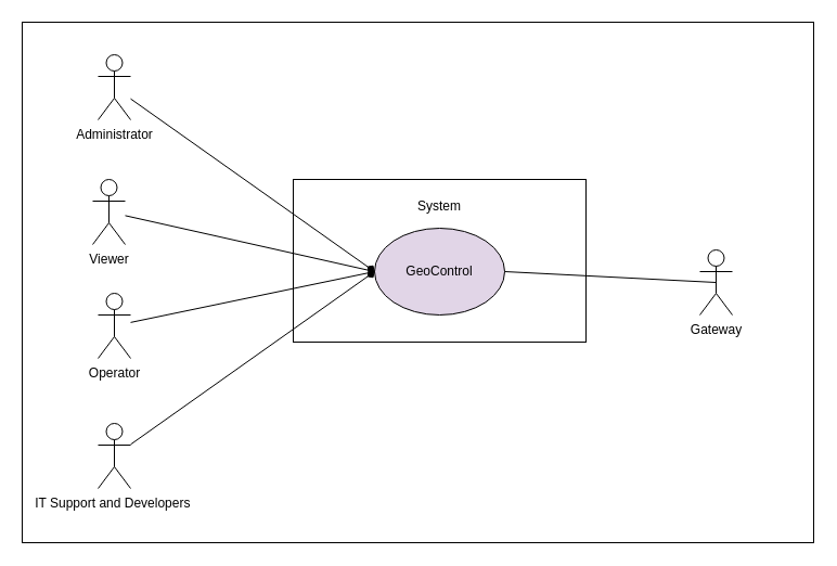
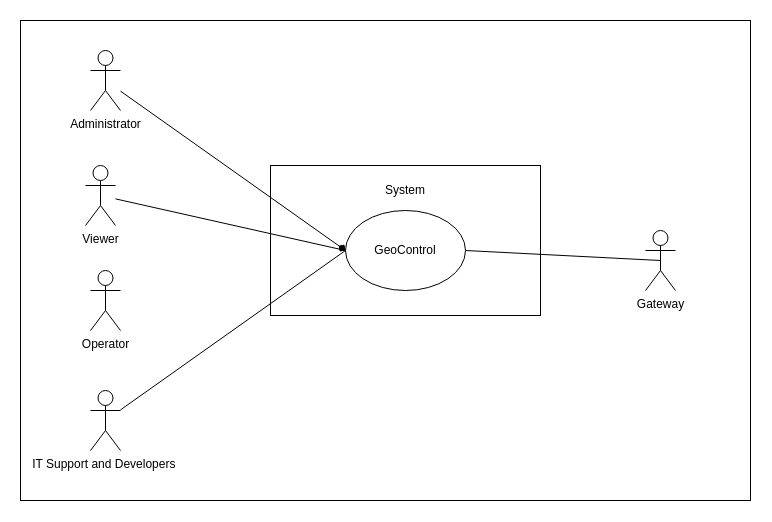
  <mxCell id="0" />
  <mxCell id="1" parent="0" />
  <mxCell id="2" value="" style="rounded=0;whiteSpace=wrap;html=1;" parent="1" vertex="1"><mxGeometry x="20" y="20" width="730" height="480" as="geometry" /></mxCell>
  <mxCell id="3" value="&lt;div&gt;Administrator&lt;/div&gt;" style="shape=umlActor;verticalLabelPosition=bottom;verticalAlign=top;html=1;outlineConnect=0;" parent="1" vertex="1"><mxGeometry x="90" y="50" width="30" height="60" as="geometry" /></mxCell>
  <mxCell id="4" value="&lt;div&gt;IT Support and Developers&amp;nbsp;&lt;/div&gt;" style="shape=umlActor;verticalLabelPosition=bottom;verticalAlign=top;html=1;outlineConnect=0;" parent="1" vertex="1"><mxGeometry x="90" y="390" width="30" height="60" as="geometry" /></mxCell>
  <mxCell id="5" value="&lt;div&gt;Viewer&lt;/div&gt;" style="shape=umlActor;verticalLabelPosition=bottom;verticalAlign=top;html=1;outlineConnect=0;" parent="1" vertex="1"><mxGeometry x="85" y="165" width="30" height="60" as="geometry" /></mxCell>
  <mxCell id="6" value="System&lt;br&gt;&lt;br&gt;&lt;br&gt;&lt;br&gt;&lt;br&gt;&lt;div&gt;&lt;br&gt;&lt;br&gt;&lt;br&gt;&lt;/div&gt;" style="rounded=0;whiteSpace=wrap;html=1;" parent="1" vertex="1"><mxGeometry x="270" y="165" width="270" height="150" as="geometry" /></mxCell>
- <mxCell id="7" value="GeoControl" style="ellipse;whiteSpace=wrap;html=1;fillColor=#e1d5e7;" parent="1" vertex="1"><mxGeometry x="345" y="210" width="120" height="80" as="geometry" /></mxCell>
+ <mxCell id="7" value="GeoControl" style="ellipse;whiteSpace=wrap;html=1;" parent="1" vertex="1"><mxGeometry x="345" y="210" width="120" height="80" as="geometry" /></mxCell>
  <mxCell id="8" value="&lt;div&gt;Operator&lt;/div&gt;" style="shape=umlActor;verticalLabelPosition=bottom;verticalAlign=top;html=1;outlineConnect=0;" parent="1" vertex="1"><mxGeometry x="90" y="270" width="30" height="60" as="geometry" /></mxCell>
  <mxCell id="9" value="" style="endArrow=diamond;html=1;entryX=0;entryY=0.5;entryDx=0;entryDy=0;" parent="1" source="3" target="7" edge="1"><mxGeometry width="50" height="50" relative="1" as="geometry"><mxPoint x="170" y="80" as="sourcePoint" /><mxPoint x="220" y="30" as="targetPoint" /></mxGeometry></mxCell>
- <mxCell id="10" value="" style="endArrow=diamond;html=1;entryX=0;entryY=0.5;entryDx=0;entryDy=0;" parent="1" source="4" target="7" edge="1"><mxGeometry width="50" height="50" relative="1" as="geometry"><mxPoint x="110" y="330" as="sourcePoint" /><mxPoint x="261" y="416" as="targetPoint" /></mxGeometry></mxCell>
- <mxCell id="11" value="" style="endArrow=none;html=1;entryX=0;entryY=0.5;entryDx=0;entryDy=0;" parent="1" source="8" target="7" edge="1"><mxGeometry width="50" height="50" relative="1" as="geometry"><mxPoint x="68" y="331" as="sourcePoint" /><mxPoint x="219" y="235" as="targetPoint" /></mxGeometry></mxCell>
+ <mxCell id="10" value="" style="endArrow=none;html=1;entryX=0;entryY=0.5;entryDx=0;entryDy=0;" parent="1" source="4" target="7" edge="1"><mxGeometry width="50" height="50" relative="1" as="geometry"><mxPoint x="110" y="330" as="sourcePoint" /><mxPoint x="261" y="416" as="targetPoint" /></mxGeometry></mxCell>
  <mxCell id="12" value="" style="endArrow=none;html=1;exitX=0;exitY=0.5;exitDx=0;exitDy=0;" parent="1" source="7" target="5" edge="1"><mxGeometry width="50" height="50" relative="1" as="geometry"><mxPoint x="414" y="250" as="sourcePoint" /><mxPoint x="677" y="297" as="targetPoint" /></mxGeometry></mxCell>
  <mxCell id="13" value="&lt;div&gt;Gateway&lt;/div&gt;" style="shape=umlActor;verticalLabelPosition=bottom;verticalAlign=top;html=1;outlineConnect=0;" vertex="1" parent="1"><mxGeometry x="645" y="230" width="30" height="60" as="geometry" /></mxCell>
  <mxCell id="14" value="" style="endArrow=none;html=1;entryX=0.5;entryY=0.5;entryDx=0;entryDy=0;exitX=1;exitY=0.5;exitDx=0;exitDy=0;entryPerimeter=0;" edge="1" parent="1" source="7" target="13"><mxGeometry width="50" height="50" relative="1" as="geometry"><mxPoint x="130" y="101" as="sourcePoint" /><mxPoint x="355" y="260" as="targetPoint" /></mxGeometry></mxCell>
